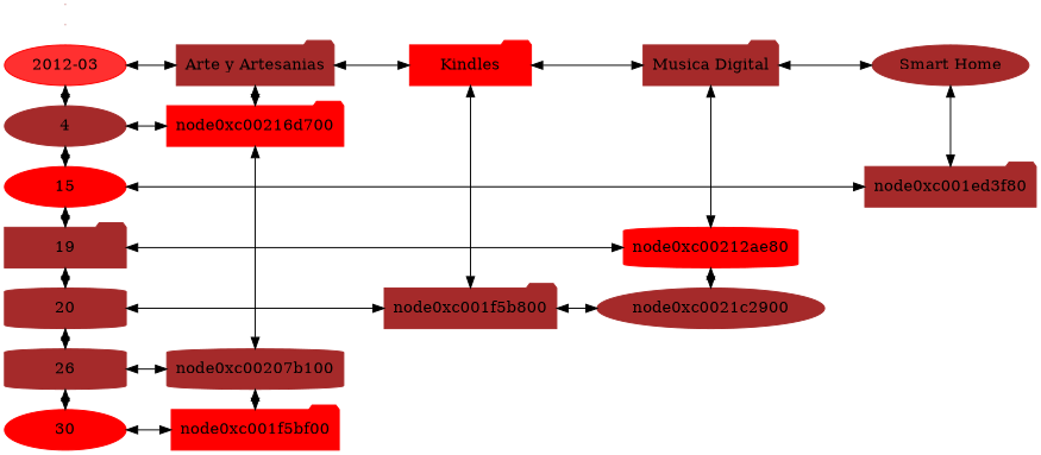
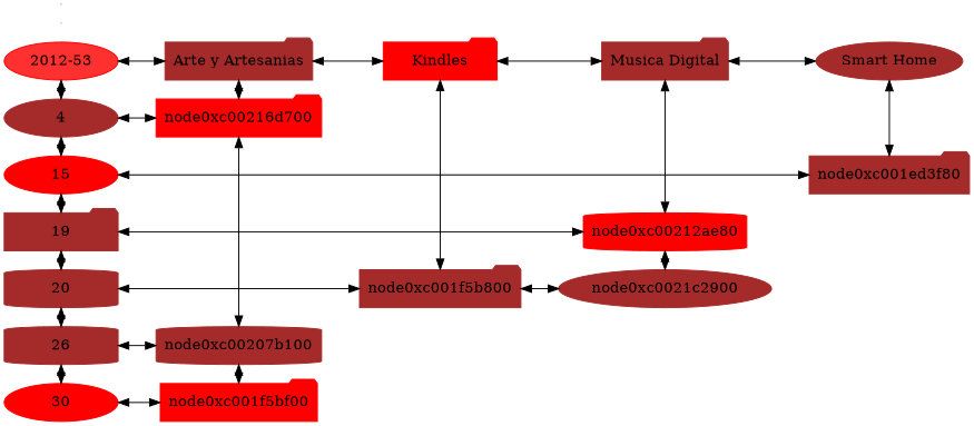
  digraph {
    rankdir=LR
    node [group=1 shape=folder style=filled color=brown]
    edge [dir=both]
-   n1 [fillcolor=firebrick1 label="2012-03" shape=ellipse width=1.5 color=red]
+   n1 [fillcolor=firebrick1 label="2012-53" shape=ellipse width=1.5 color=red]
    n2 [group=4 label=4 shape=ellipse width=1.5]
    n3 [color=red group=15 label=15 shape=ellipse width=1.5]
    n4 [group=19 label=19 width=1.5]
    n5 [group=20 label=20 shape=cylinder width=1.5]
    n6 [group=26 label=26 shape=cylinder width=1.5]
    n7 [color=red group=30 label=30 shape=ellipse width=1.5]
    n8 [label="Arte y Artesanias" width=1.5]
    node0xc00216d700 [color=red group=4 width=0.5]
    node0xc00207b100 [group=26 shape=cylinder width=0.5]
    node0xc001f5bf00 [color=red group=30 width=0.5]
    n12 [color=red label=Kindles width=1.5]
    node0xc001f5b800 [group=20 width=0.5]
    n14 [label="Musica Digital" width=1.5]
    node0xc00212ae80 [color=red group=19 shape=cylinder width=0.5]
    node0xc0021c2900 [group=20 shape=ellipse width=0.5]
    n17 [label="Smart Home" shape=ellipse width=1.5]
    node0xc001ed3f80 [group=15 width=0.5]
    e0 [shape=point width=0 group="" style=""]
    e1 [shape=point width=0 group="" style=""]
    subgraph sub_1 {
      rank=same
      n1
      n2
    }
    subgraph sub_2 {
      rank=same
      n2
      n3
    }
    subgraph sub_3 {
      rank=same
      n3
      n4
    }
    subgraph sub_4 {
      rank=same
      n4
      n5
    }
    subgraph sub_5 {
      rank=same
      n5
      n6
    }
    subgraph sub_6 {
      rank=same
      n6
      n7
    }
    subgraph sub_7 {
      rank=same
      n8
      node0xc00216d700
    }
    subgraph sub_8 {
      rank=same
      node0xc00216d700
      node0xc00207b100
    }
    subgraph sub_9 {
      rank=same
      node0xc00207b100
      node0xc001f5bf00
    }
    subgraph sub_10 {
      rank=same
      n12
      node0xc001f5b800
    }
    subgraph sub_11 {
      rank=same
      n14
      node0xc00212ae80
    }
    subgraph sub_12 {
      rank=same
      node0xc00212ae80
      node0xc0021c2900
    }
    subgraph sub_13 {
      rank=same
      n17
      node0xc001ed3f80
    }
    n1 -> n2
    n1 -> n8
    n2 -> n3
    n2 -> node0xc00216d700
    n3 -> n4
    n3 -> node0xc001ed3f80
    n4 -> n5
    n4 -> node0xc00212ae80
    n5 -> n6
    n5 -> node0xc001f5b800
    n6 -> n7
    n6 -> node0xc00207b100
    n7 -> node0xc001f5bf00
    n8 -> node0xc00216d700
    n8 -> n12
    node0xc00216d700 -> node0xc00207b100
    node0xc00207b100 -> node0xc001f5bf00
    n12 -> node0xc001f5b800
    n12 -> n14
    node0xc001f5b800 -> node0xc0021c2900
    n14 -> node0xc00212ae80
    n14 -> n17
    node0xc00212ae80 -> node0xc0021c2900
    n17 -> node0xc001ed3f80
  }
